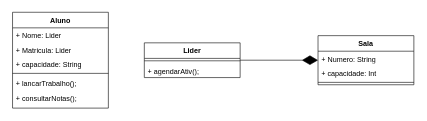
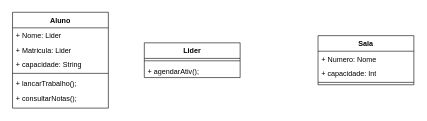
  <mxCell id="0" />
  <mxCell id="1" parent="0" />
  <mxCell id="2" value="Aluno" style="swimlane;fontStyle=1;align=center;verticalAlign=top;childLayout=stackLayout;horizontal=1;startSize=26;horizontalStack=0;resizeParent=1;resizeParentMax=0;resizeLast=0;collapsible=1;marginBottom=0;whiteSpace=wrap;html=1;" vertex="1" parent="1"><mxGeometry x="20" y="20" width="160" height="160" as="geometry" /></mxCell>
  <mxCell id="3" value="+ Nome: Lider" style="text;strokeColor=none;fillColor=none;align=left;verticalAlign=top;spacingLeft=4;spacingRight=4;overflow=hidden;rotatable=0;points=[[0,0.5],[1,0.5]];portConstraint=eastwest;whiteSpace=wrap;html=1;" vertex="1" parent="2"><mxGeometry y="26" width="160" height="24" as="geometry" /></mxCell>
  <mxCell id="4" value="+ Matricula: Lider" style="text;strokeColor=none;fillColor=none;align=left;verticalAlign=top;spacingLeft=4;spacingRight=4;overflow=hidden;rotatable=0;points=[[0,0.5],[1,0.5]];portConstraint=eastwest;whiteSpace=wrap;html=1;" vertex="1" parent="2"><mxGeometry y="50" width="160" height="24" as="geometry" /></mxCell>
  <mxCell id="5" value="+ capacidade: String" style="text;strokeColor=none;fillColor=none;align=left;verticalAlign=top;spacingLeft=4;spacingRight=4;overflow=hidden;rotatable=0;points=[[0,0.5],[1,0.5]];portConstraint=eastwest;whiteSpace=wrap;html=1;" vertex="1" parent="2"><mxGeometry y="74" width="160" height="24" as="geometry" /></mxCell>
  <mxCell id="6" value="" style="line;strokeWidth=1;fillColor=none;align=left;verticalAlign=middle;spacingTop=-1;spacingLeft=3;spacingRight=3;rotatable=0;labelPosition=right;points=[];portConstraint=eastwest;strokeColor=inherit;" vertex="1" parent="2"><mxGeometry y="98" width="160" height="8" as="geometry" /></mxCell>
  <mxCell id="7" value="+ lancarTrabalho();" style="text;strokeColor=none;fillColor=none;align=left;verticalAlign=top;spacingLeft=4;spacingRight=4;overflow=hidden;rotatable=0;points=[[0,0.5],[1,0.5]];portConstraint=eastwest;whiteSpace=wrap;html=1;" vertex="1" parent="2"><mxGeometry y="106" width="160" height="24" as="geometry" /></mxCell>
  <mxCell id="8" value="+ consultarNotas();" style="text;strokeColor=none;fillColor=none;align=left;verticalAlign=top;spacingLeft=4;spacingRight=4;overflow=hidden;rotatable=0;points=[[0,0.5],[1,0.5]];portConstraint=eastwest;whiteSpace=wrap;html=1;" vertex="1" parent="2"><mxGeometry y="130" width="160" height="30" as="geometry" /></mxCell>
  <mxCell id="9" value="Lider" style="swimlane;fontStyle=1;align=center;verticalAlign=top;childLayout=stackLayout;horizontal=1;startSize=26;horizontalStack=0;resizeParent=1;resizeParentMax=0;resizeLast=0;collapsible=1;marginBottom=0;whiteSpace=wrap;html=1;" vertex="1" parent="1"><mxGeometry x="240" y="71" width="160" height="58" as="geometry" /></mxCell>
  <mxCell id="10" value="" style="line;strokeWidth=1;fillColor=none;align=left;verticalAlign=middle;spacingTop=-1;spacingLeft=3;spacingRight=3;rotatable=0;labelPosition=right;points=[];portConstraint=eastwest;strokeColor=inherit;" vertex="1" parent="9"><mxGeometry y="26" width="160" height="8" as="geometry" /></mxCell>
  <mxCell id="11" value="+ agendarAtiv();" style="text;strokeColor=none;fillColor=none;align=left;verticalAlign=top;spacingLeft=4;spacingRight=4;overflow=hidden;rotatable=0;points=[[0,0.5],[1,0.5]];portConstraint=eastwest;whiteSpace=wrap;html=1;" vertex="1" parent="9"><mxGeometry y="34" width="160" height="24" as="geometry" /></mxCell>
  <mxCell id="12" value="Sala" style="swimlane;fontStyle=1;align=center;verticalAlign=top;childLayout=stackLayout;horizontal=1;startSize=26;horizontalStack=0;resizeParent=1;resizeParentMax=0;resizeLast=0;collapsible=1;marginBottom=0;whiteSpace=wrap;html=1;" vertex="1" parent="1"><mxGeometry x="530" y="59" width="160" height="82" as="geometry" /></mxCell>
- <mxCell id="13" value="+ Numero: String" style="text;strokeColor=none;fillColor=none;align=left;verticalAlign=top;spacingLeft=4;spacingRight=4;overflow=hidden;rotatable=0;points=[[0,0.5],[1,0.5]];portConstraint=eastwest;whiteSpace=wrap;html=1;" vertex="1" parent="12"><mxGeometry y="26" width="160" height="24" as="geometry" /></mxCell>
+ <mxCell id="13" value="+ Numero: Nome" style="text;strokeColor=none;fillColor=none;align=left;verticalAlign=top;spacingLeft=4;spacingRight=4;overflow=hidden;rotatable=0;points=[[0,0.5],[1,0.5]];portConstraint=eastwest;whiteSpace=wrap;html=1;" vertex="1" parent="12"><mxGeometry y="26" width="160" height="24" as="geometry" /></mxCell>
  <mxCell id="14" value="+ capacidade: Int" style="text;strokeColor=none;fillColor=none;align=left;verticalAlign=top;spacingLeft=4;spacingRight=4;overflow=hidden;rotatable=0;points=[[0,0.5],[1,0.5]];portConstraint=eastwest;whiteSpace=wrap;html=1;" vertex="1" parent="12"><mxGeometry y="50" width="160" height="24" as="geometry" /></mxCell>
  <mxCell id="15" value="" style="line;strokeWidth=1;fillColor=none;align=left;verticalAlign=middle;spacingTop=-1;spacingLeft=3;spacingRight=3;rotatable=0;labelPosition=right;points=[];portConstraint=eastwest;strokeColor=inherit;" vertex="1" parent="12"><mxGeometry y="74" width="160" height="8" as="geometry" /></mxCell>
- <mxCell id="16" value="" style="endArrow=diamondThin;endFill=1;endSize=24;html=1;rounded=0;exitX=1;exitY=0.5;exitDx=0;exitDy=0;" edge="1" parent="1" source="9" target="12"><mxGeometry width="160" relative="1" as="geometry"><mxPoint x="370" y="180" as="sourcePoint" /><mxPoint x="500" y="80" as="targetPoint" /></mxGeometry></mxCell>
